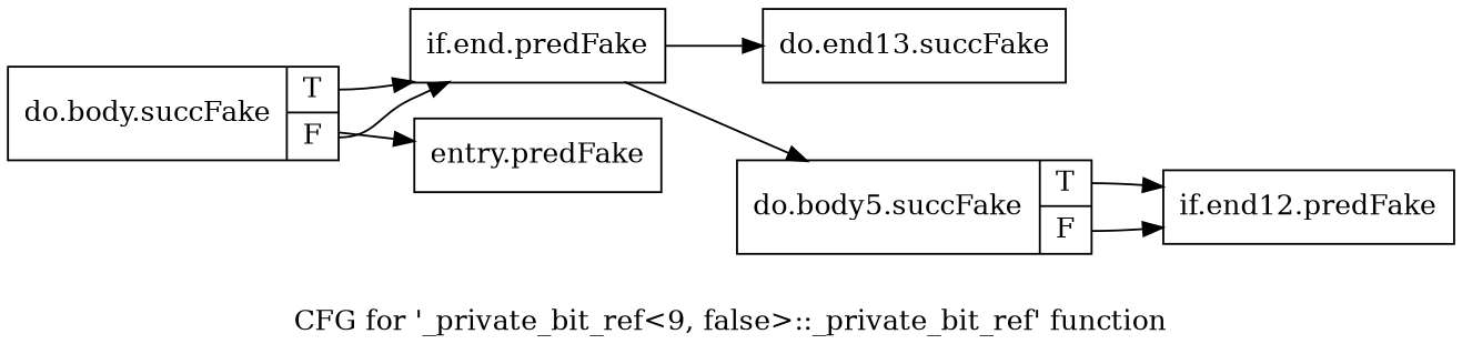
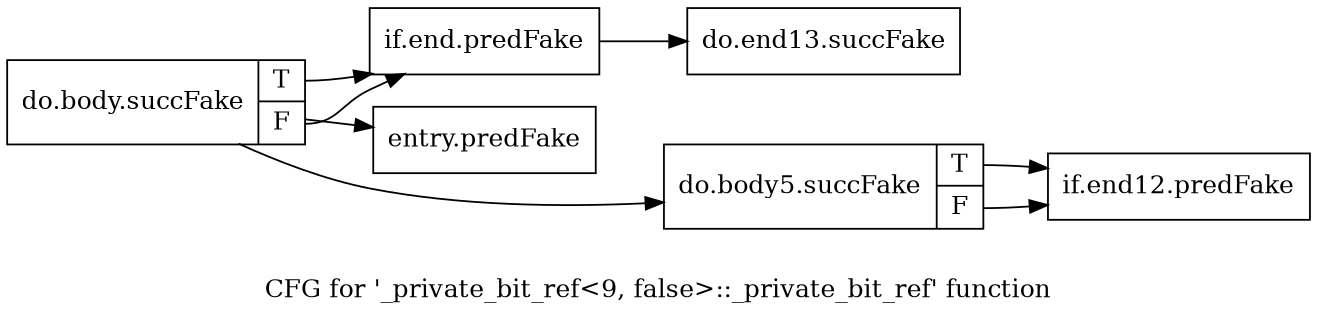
  digraph {
    label="CFG for '_private_bit_ref\<9, false\>::_private_bit_ref' function"
    rankdir=LR
    node [shape=record filename="/tools/Xilinx/Vitis_HLS/2022.1/include/etc/ap_private.h" linenumber=6925]
    edge [execusionnum=0 filename="/tools/Xilinx/Vitis_HLS/2022.1/include/etc/ap_private.h"]
    n1 [label="{entry.predFake}" filename="" linenumber=""]
    n2 [label="{do.body.succFake|{<s0>T|<s1>F}}"]
    n3 [label="{if.end.predFake}"]
    n4 [label="{do.body5.succFake|{<s0>T|<s1>F}}" linenumber=6927]
    n5 [label="{do.end13.succFake}" linenumber=6929]
    n6 [label="{if.end12.predFake}" linenumber=6927]
    n2 -> n1
    n2 -> n3 [tailport=s0]
    n2 -> n3 [tailport=s1 execusionnum="" filename=""]
-   n3 -> n4
+   n2 -> n4
    n3 -> n5
    n4 -> n6 [tailport=s0]
    n4 -> n6 [tailport=s1 execusionnum="" filename=""]
  }
